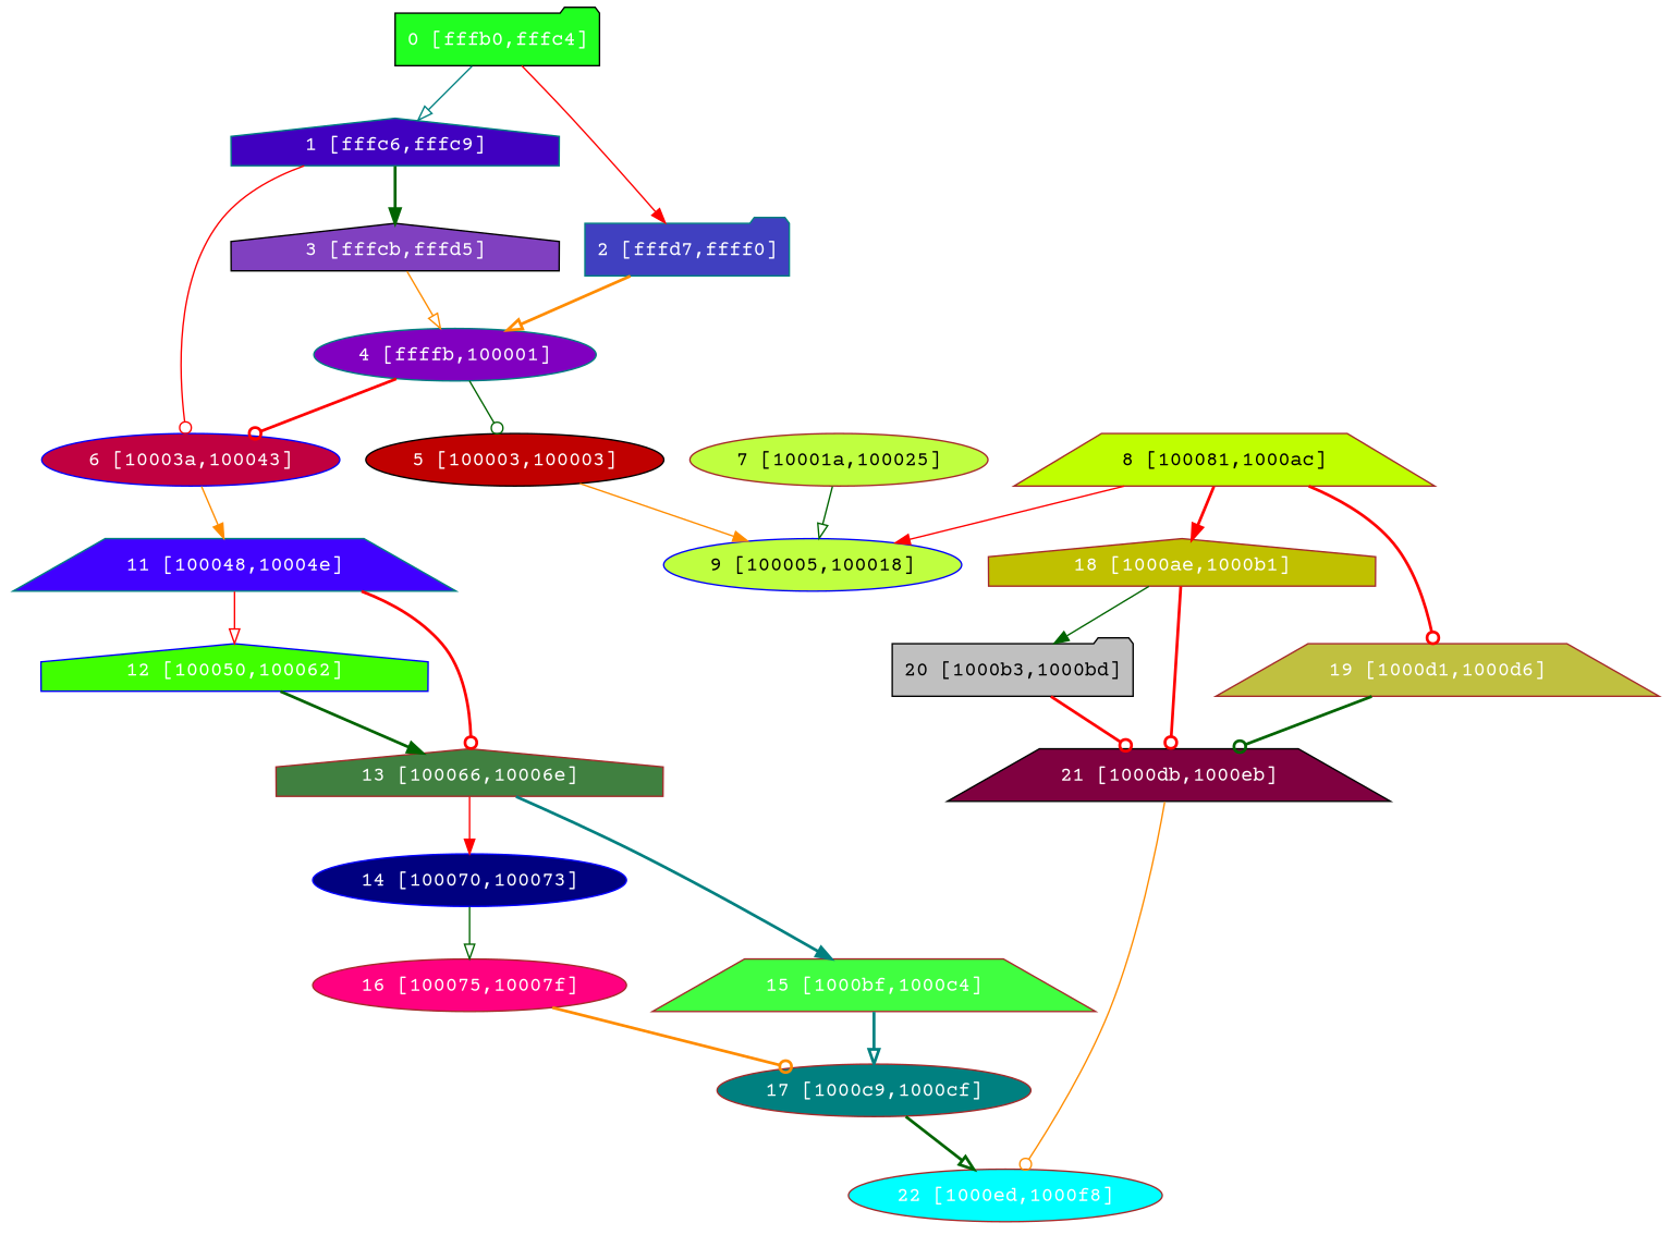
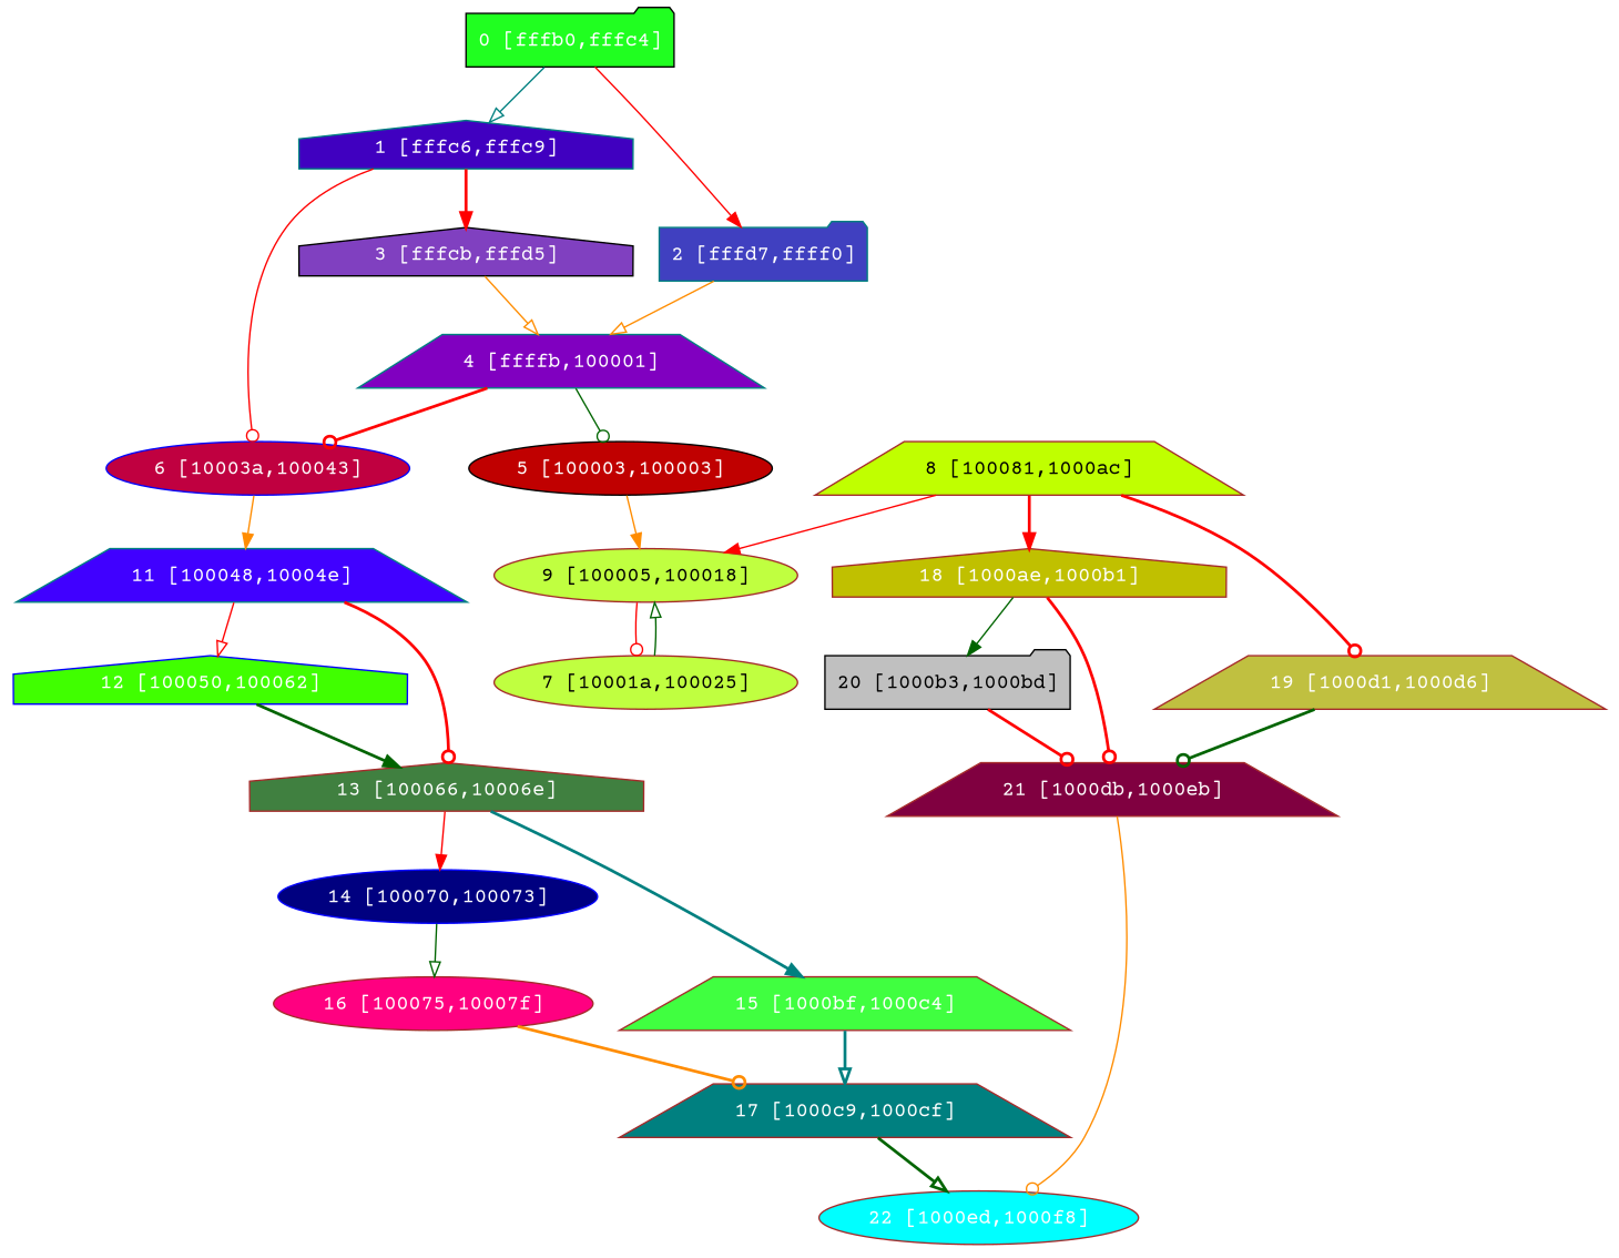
  digraph {
    fontname="Courier Prime"
    node [color=brown fillcolor="#C0FF40" fontcolor="#ffffff" fontname="Courier Prime" shape=ellipse style=filled]
    edge [arrowhead=odot color=red fontname="Courier Prime" style=solid]
    n1 [color=black fillcolor="#20FF20" label="0 [fffb0,fffc4]" shape=folder]
    n2 [color=teal fillcolor="#4000C0" label="1 [fffc6,fffc9]" shape=house]
    n3 [color=teal fillcolor="#4040C0" label="2 [fffd7,ffff0]" shape=folder]
    n4 [color=black fillcolor="#8040C0" label="3 [fffcb,fffd5]" shape=house]
    n5 [color=blue fillcolor="#C00040" label="6 [10003a,100043]"]
-   n6 [color=teal fillcolor="#8000C0" label="4 [ffffb,100001]"]
+   n6 [color=teal fillcolor="#8000C0" label="4 [ffffb,100001]" shape=trapezium]
    n7 [color=black fillcolor="#C00000" label="5 [100003,100003]"]
-   n8 [color=blue fontcolor="#000000" label="9 [100005,100018]"]
+   n8 [fontcolor="#000000" label="9 [100005,100018]"]
    n9 [color=teal fillcolor="#4000FF" label="11 [100048,10004e]" shape=trapezium]
    n10 [fontcolor="#000000" label="7 [10001a,100025]"]
    n11 [color=blue fillcolor="#40FF00" label="12 [100050,100062]" shape=house]
    n12 [fillcolor="#408040" label="13 [100066,10006e]" shape=house]
    n13 [fillcolor="#C0FF00" fontcolor="#000000" label="8 [100081,1000ac]" shape=trapezium]
    n14 [fillcolor="#C0C000" label="18 [1000ae,1000b1]" shape=house]
    n15 [fillcolor="#C0C040" label="19 [1000d1,1000d6]" shape=trapezium]
    n16 [color=black fillcolor="#C0C0C0" fontcolor="#000000" label="20 [1000b3,1000bd]" shape=folder]
-   n17 [color=black fillcolor="#800040" label="21 [1000db,1000eb]" shape=trapezium]
+   n17 [fillcolor="#800040" label="21 [1000db,1000eb]" shape=trapezium]
    n18 [color=blue fillcolor="#000080" label="14 [100070,100073]"]
    n19 [fillcolor="#40FF40" label="15 [1000bf,1000c4]" shape=trapezium]
    n20 [fillcolor="#FF0080" label="16 [100075,10007f]"]
-   n21 [fillcolor="#008080" label="17 [1000c9,1000cf]"]
+   n21 [fillcolor="#008080" label="17 [1000c9,1000cf]" shape=trapezium]
    n22 [fillcolor="#00FFFF" label="22 [1000ed,1000f8]"]
    n1 -> n2 [arrowhead=onormal color=teal]
    n1 -> n3 [arrowhead=normal]
-   n2 -> n4 [arrowhead=normal color=darkgreen style=bold]
+   n2 -> n4 [arrowhead=normal style=bold]
    n2 -> n5
-   n3 -> n6 [arrowhead=onormal color=darkorange style=bold]
+   n3 -> n6 [arrowhead=onormal color=darkorange]
    n4 -> n6 [arrowhead=onormal color=darkorange]
    n5 -> n9 [arrowhead=normal color=darkorange]
    n6 -> n5 [style=bold]
    n6 -> n7 [color=darkgreen]
    n7 -> n8 [arrowhead=normal color=darkorange]
+   n8 -> n10
    n9 -> n11 [arrowhead=onormal]
    n9 -> n12 [style=bold]
    n10 -> n8 [arrowhead=onormal color=darkgreen]
    n11 -> n12 [arrowhead=normal color=darkgreen style=bold]
    n12 -> n18 [arrowhead=normal]
    n12 -> n19 [arrowhead=normal color=teal style=bold]
    n13 -> n8 [arrowhead=normal]
    n13 -> n14 [arrowhead=normal style=bold]
    n13 -> n15 [style=bold]
    n14 -> n16 [arrowhead=normal color=darkgreen]
    n14 -> n17 [style=bold]
    n15 -> n17 [color=darkgreen style=bold]
    n16 -> n17 [style=bold]
    n17 -> n22 [color=darkorange]
    n18 -> n20 [arrowhead=onormal color=darkgreen]
    n19 -> n21 [arrowhead=onormal color=teal style=bold]
    n20 -> n21 [color=darkorange style=bold]
    n21 -> n22 [arrowhead=onormal color=darkgreen style=bold]
  }
